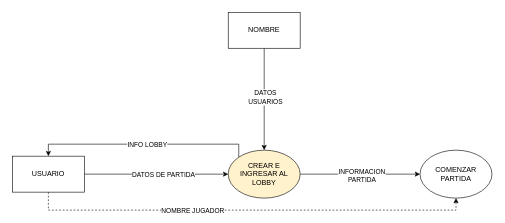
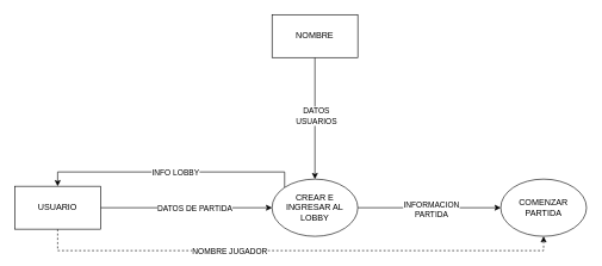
  <mxCell id="0" />
  <mxCell id="1" parent="0" />
  <mxCell id="2" style="edgeStyle=orthogonalEdgeStyle;rounded=0;orthogonalLoop=1;jettySize=auto;html=1;entryX=0;entryY=0.5;entryDx=0;entryDy=0;" edge="1" parent="1" source="6" target="11"><mxGeometry relative="1" as="geometry" /></mxCell>
  <mxCell id="3" value="DATOS DE PARTIDA" style="edgeLabel;html=1;align=center;verticalAlign=middle;resizable=0;points=[];" vertex="1" connectable="0" parent="2"><mxGeometry x="0.092" relative="1" as="geometry"><mxPoint as="offset" /></mxGeometry></mxCell>
  <mxCell id="4" style="edgeStyle=orthogonalEdgeStyle;rounded=0;orthogonalLoop=1;jettySize=auto;html=1;exitX=0.5;exitY=1;exitDx=0;exitDy=0;entryX=0.5;entryY=1;entryDx=0;entryDy=0;dashed=1;" edge="1" parent="1" source="6" target="12"><mxGeometry relative="1" as="geometry"><Array as="points"><mxPoint x="80" y="350" /><mxPoint x="760" y="350" /></Array></mxGeometry></mxCell>
  <mxCell id="5" value="NOMBRE JUGADOR" style="edgeLabel;html=1;align=center;verticalAlign=middle;resizable=0;points=[];" vertex="1" connectable="0" parent="4"><mxGeometry x="-0.26" y="-1" relative="1" as="geometry"><mxPoint as="offset" /></mxGeometry></mxCell>
  <mxCell id="6" value="USUARIO" style="rounded=0;whiteSpace=wrap;html=1;" vertex="1" parent="1"><mxGeometry x="20" y="260" width="120" height="60" as="geometry" /></mxCell>
  <mxCell id="7" style="edgeStyle=orthogonalEdgeStyle;rounded=0;orthogonalLoop=1;jettySize=auto;html=1;entryX=0;entryY=0.5;entryDx=0;entryDy=0;" edge="1" parent="1" source="11" target="12"><mxGeometry relative="1" as="geometry" /></mxCell>
  <mxCell id="8" value="&lt;div&gt;INFORMACION&lt;/div&gt;&lt;div&gt;PARTIDA&lt;br&gt;&lt;/div&gt;" style="edgeLabel;html=1;align=center;verticalAlign=middle;resizable=0;points=[];" vertex="1" connectable="0" parent="7"><mxGeometry x="0.02" y="-2" relative="1" as="geometry"><mxPoint as="offset" /></mxGeometry></mxCell>
  <mxCell id="9" style="edgeStyle=orthogonalEdgeStyle;rounded=0;orthogonalLoop=1;jettySize=auto;html=1;exitX=0;exitY=0;exitDx=0;exitDy=0;entryX=0.5;entryY=0;entryDx=0;entryDy=0;" edge="1" parent="1" source="11" target="6"><mxGeometry relative="1" as="geometry"><Array as="points"><mxPoint x="398" y="240" /><mxPoint x="80" y="240" /></Array></mxGeometry></mxCell>
  <mxCell id="10" value="INFO LOBBY" style="edgeLabel;html=1;align=center;verticalAlign=middle;resizable=0;points=[];" vertex="1" connectable="0" parent="9"><mxGeometry x="-0.027" y="-1" relative="1" as="geometry"><mxPoint y="1" as="offset" /></mxGeometry></mxCell>
- <mxCell id="11" value="CREAR E INGRESAR AL LOBBY" style="ellipse;whiteSpace=wrap;html=1;fillColor=#fff2cc;" vertex="1" parent="1"><mxGeometry x="380" y="250" width="120" height="80" as="geometry" /></mxCell>
+ <mxCell id="11" value="CREAR E INGRESAR AL LOBBY" style="ellipse;whiteSpace=wrap;html=1;" vertex="1" parent="1"><mxGeometry x="380" y="250" width="120" height="80" as="geometry" /></mxCell>
  <mxCell id="12" value="&lt;div&gt;COMENZAR &lt;br&gt;&lt;/div&gt;&lt;div&gt;PARTIDA&lt;br&gt;&lt;/div&gt;" style="ellipse;whiteSpace=wrap;html=1;" vertex="1" parent="1"><mxGeometry x="700" y="250" width="120" height="80" as="geometry" /></mxCell>
  <mxCell id="13" style="edgeStyle=orthogonalEdgeStyle;rounded=0;orthogonalLoop=1;jettySize=auto;html=1;entryX=0.5;entryY=0;entryDx=0;entryDy=0;" edge="1" parent="1" source="15" target="11"><mxGeometry relative="1" as="geometry" /></mxCell>
  <mxCell id="14" value="&lt;div&gt;DATOS&lt;/div&gt;&lt;div&gt;USUARIOS&lt;br&gt;&lt;/div&gt;" style="edgeLabel;html=1;align=center;verticalAlign=middle;resizable=0;points=[];" vertex="1" connectable="0" parent="13"><mxGeometry x="-0.048" y="1" relative="1" as="geometry"><mxPoint as="offset" /></mxGeometry></mxCell>
  <mxCell id="15" value="NOMBRE" style="rounded=0;whiteSpace=wrap;html=1;" vertex="1" parent="1"><mxGeometry x="380" y="20" width="120" height="60" as="geometry" /></mxCell>
